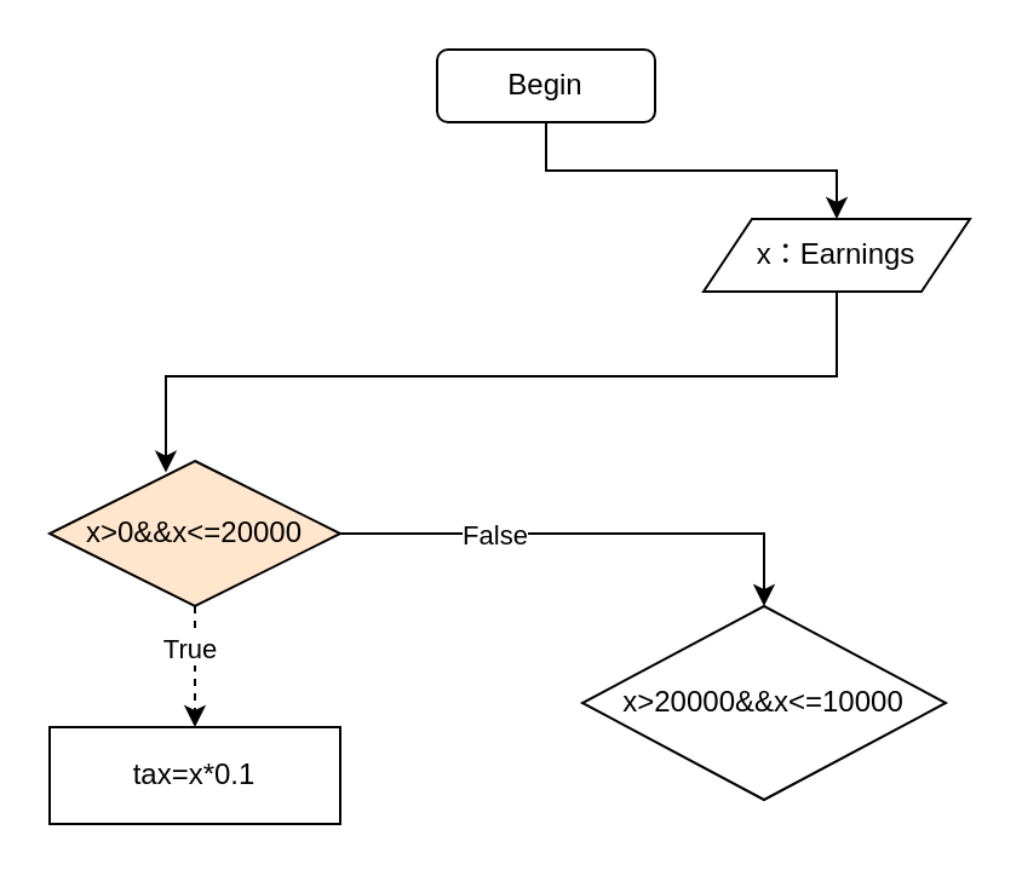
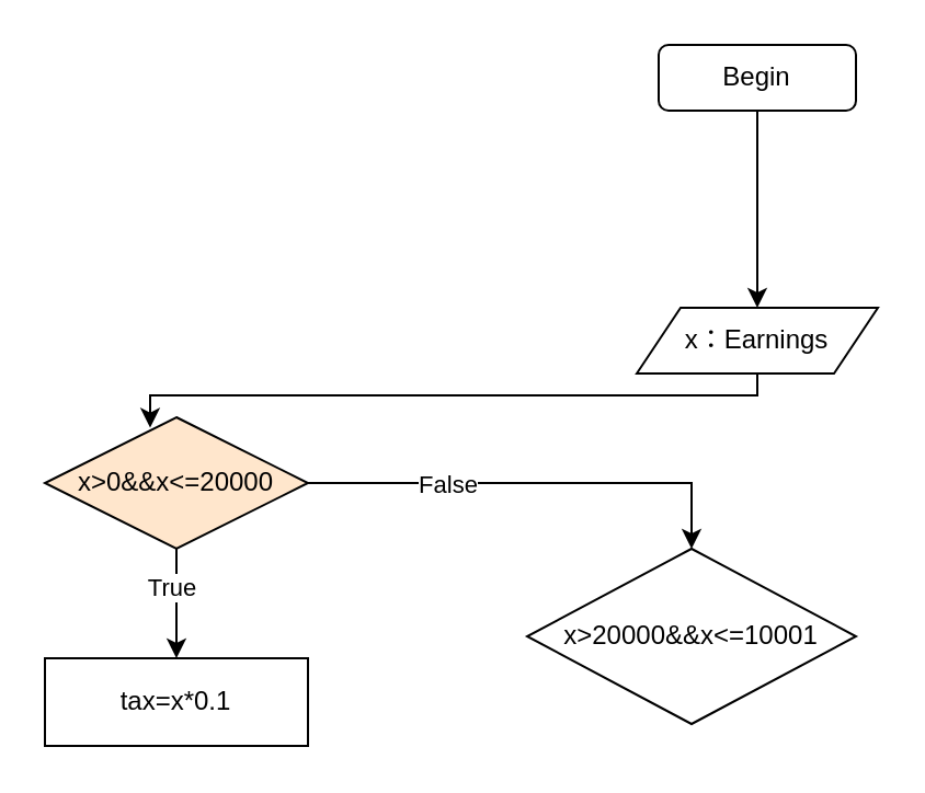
  <mxCell id="0" />
  <mxCell id="1" parent="0" />
- <mxCell id="2" value="Begin" style="rounded=1;whiteSpace=wrap;html=1;" vertex="1" parent="1"><mxGeometry x="180" y="20" width="90" height="30" as="geometry" /></mxCell>
- <mxCell id="3" value="x：Earnings" style="shape=parallelogram;perimeter=parallelogramPerimeter;whiteSpace=wrap;html=1;fixedSize=1;" vertex="1" parent="1"><mxGeometry x="290" y="90" width="110" height="30" as="geometry" /></mxCell>
+ <mxCell id="2" value="Begin" style="rounded=1;whiteSpace=wrap;html=1;" vertex="1" parent="1"><mxGeometry x="300" y="20" width="90" height="30" as="geometry" /></mxCell>
+ <mxCell id="3" value="x：Earnings" style="shape=parallelogram;perimeter=parallelogramPerimeter;whiteSpace=wrap;html=1;fixedSize=1;" vertex="1" parent="1"><mxGeometry x="290" y="140" width="110" height="30" as="geometry" /></mxCell>
  <mxCell id="4" value="x&amp;gt;0&amp;amp;&amp;amp;x&amp;lt;=20000" style="rhombus;whiteSpace=wrap;html=1;fillColor=#ffe6cc;" vertex="1" parent="1"><mxGeometry x="20" y="190" width="120" height="60" as="geometry" /></mxCell>
  <mxCell id="5" value="" style="endArrow=classic;html=1;rounded=0;edgeStyle=orthogonalEdgeStyle;exitX=0.5;exitY=1;exitDx=0;exitDy=0;entryX=0.4;entryY=0.08;entryDx=0;entryDy=0;entryPerimeter=0;" edge="1" parent="1" source="3" target="4"><mxGeometry width="50" height="50" relative="1" as="geometry"><mxPoint x="380" y="210" as="sourcePoint" /><mxPoint x="430" y="160" as="targetPoint" /></mxGeometry></mxCell>
  <mxCell id="6" value="tax=x*0.1" style="rounded=0;whiteSpace=wrap;html=1;" vertex="1" parent="1"><mxGeometry x="20" y="300" width="120" height="40" as="geometry" /></mxCell>
  <mxCell id="7" value="" style="endArrow=classic;html=1;rounded=0;edgeStyle=orthogonalEdgeStyle;exitX=0.5;exitY=1;exitDx=0;exitDy=0;entryX=0.5;entryY=0;entryDx=0;entryDy=0;" edge="1" parent="1" source="2" target="3"><mxGeometry width="50" height="50" relative="1" as="geometry"><mxPoint x="430" y="100" as="sourcePoint" /><mxPoint x="480" y="50" as="targetPoint" /></mxGeometry></mxCell>
- <mxCell id="8" value="" style="endArrow=classic;html=1;rounded=0;edgeStyle=orthogonalEdgeStyle;exitX=0.5;exitY=1;exitDx=0;exitDy=0;entryX=0.5;entryY=0;entryDx=0;entryDy=0;dashed=1;" edge="1" parent="1" source="4" target="6"><mxGeometry width="50" height="50" relative="1" as="geometry"><mxPoint x="350" y="340" as="sourcePoint" /><mxPoint x="400" y="290" as="targetPoint" /></mxGeometry></mxCell>
+ <mxCell id="8" value="" style="endArrow=classic;html=1;rounded=0;edgeStyle=orthogonalEdgeStyle;exitX=0.5;exitY=1;exitDx=0;exitDy=0;entryX=0.5;entryY=0;entryDx=0;entryDy=0;" edge="1" parent="1" source="4" target="6"><mxGeometry width="50" height="50" relative="1" as="geometry"><mxPoint x="350" y="340" as="sourcePoint" /><mxPoint x="400" y="290" as="targetPoint" /></mxGeometry></mxCell>
  <mxCell id="9" value="True" style="edgeLabel;html=1;align=center;verticalAlign=middle;resizable=0;points=[];" vertex="1" connectable="0" parent="8"><mxGeometry x="-0.312" y="-3" relative="1" as="geometry"><mxPoint as="offset" /></mxGeometry></mxCell>
- <mxCell id="10" value="x&amp;gt;20000&amp;amp;&amp;amp;x&amp;lt;=10000" style="rhombus;whiteSpace=wrap;html=1;" vertex="1" parent="1"><mxGeometry x="240" y="250" width="150" height="80" as="geometry" /></mxCell>
+ <mxCell id="10" value="x&amp;gt;20000&amp;amp;&amp;amp;x&amp;lt;=10001" style="rhombus;whiteSpace=wrap;html=1;" vertex="1" parent="1"><mxGeometry x="240" y="250" width="150" height="80" as="geometry" /></mxCell>
  <mxCell id="11" value="" style="endArrow=classic;html=1;rounded=0;edgeStyle=orthogonalEdgeStyle;entryX=0.5;entryY=0;entryDx=0;entryDy=0;exitX=1;exitY=0.5;exitDx=0;exitDy=0;" edge="1" parent="1" source="4" target="10"><mxGeometry width="50" height="50" relative="1" as="geometry"><mxPoint x="130" y="217" as="sourcePoint" /><mxPoint x="230" y="200" as="targetPoint" /></mxGeometry></mxCell>
  <mxCell id="12" value="False" style="edgeLabel;html=1;align=center;verticalAlign=middle;resizable=0;points=[];" vertex="1" connectable="0" parent="11"><mxGeometry x="-0.388" relative="1" as="geometry"><mxPoint as="offset" /></mxGeometry></mxCell>
